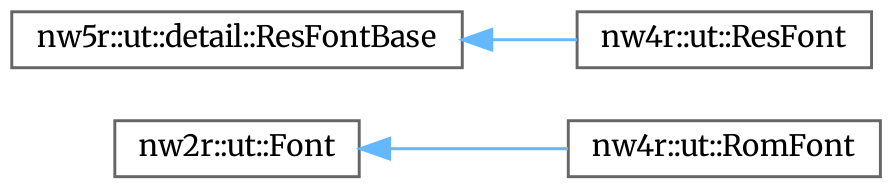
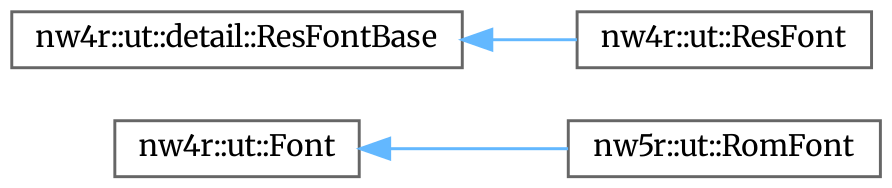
  digraph {
    fontname=Merriweather
    rankdir=LR
    node [color=grey40 fillcolor=white fontname=Merriweather fontsize=10 shape=box style=filled]
    edge [color=steelblue1 dir=back fontname=Merriweather fontsize=10 labelfontname=FreeMono labelfontsize=10 style=solid]
-   n1 [height=0.2 label="nw2r::ut::Font" width=0.4]
-   n2 [height=0.2 label="nw4r::ut::RomFont" width=0.4]
-   n3 [height=0.2 label="nw5r::ut::detail::ResFontBase" width=0.4]
+   n1 [height=0.2 label="nw4r::ut::Font" width=0.4]
+   n2 [height=0.2 label="nw5r::ut::RomFont" width=0.4]
+   n3 [height=0.2 label="nw4r::ut::detail::ResFontBase" width=0.4]
    n4 [height=0.2 label="nw4r::ut::ResFont" width=0.4]
    n1 -> n2
    n3 -> n4
  }
